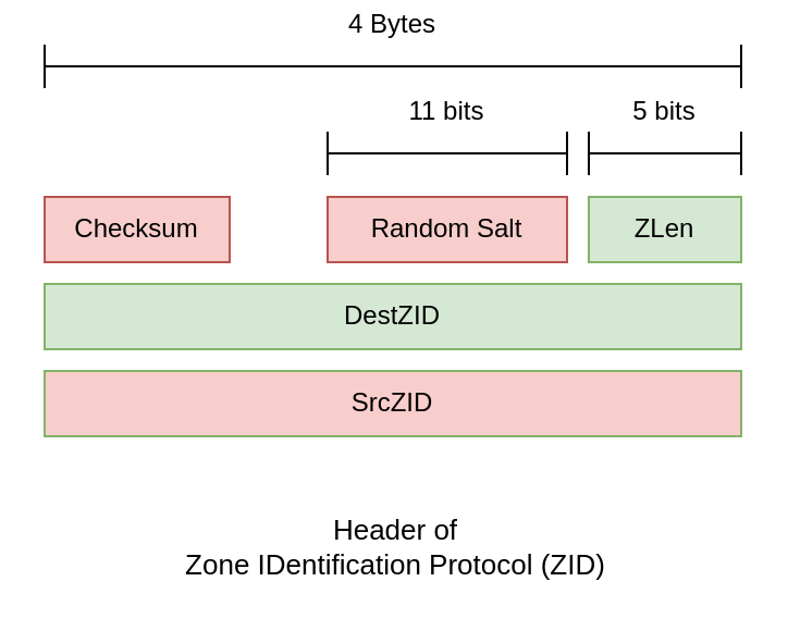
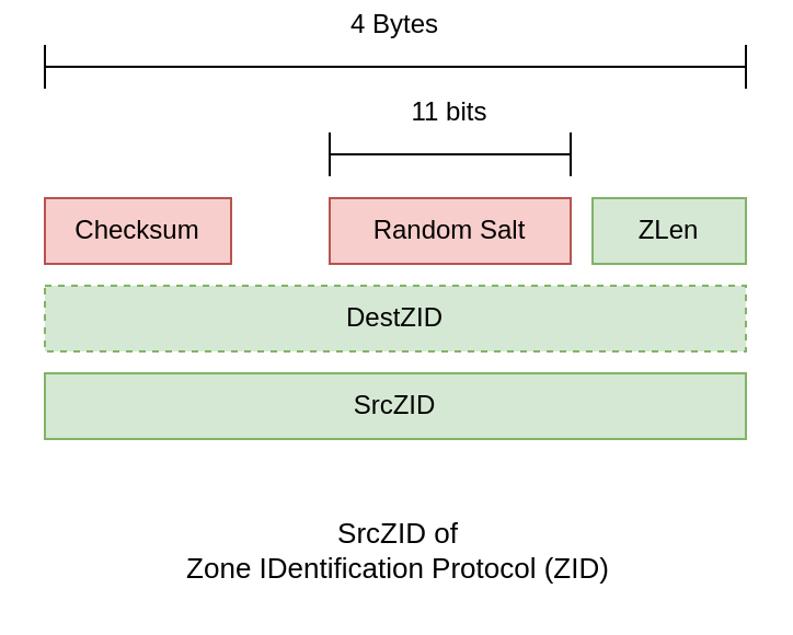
  <mxCell id="0" />
  <mxCell id="1" parent="0" />
  <mxCell id="2" value="4 Bytes" style="shape=crossbar;whiteSpace=wrap;html=1;rounded=1;verticalAlign=bottom;labelPosition=center;verticalLabelPosition=top;align=center;" parent="1" vertex="1"><mxGeometry x="20" y="20" width="320" height="20" as="geometry" /></mxCell>
  <mxCell id="3" value="Checksum" style="rounded=0;whiteSpace=wrap;html=1;fillColor=#f8cecc;strokeColor=#b85450;" parent="1" vertex="1"><mxGeometry x="20" y="90" width="85" height="30" as="geometry" /></mxCell>
  <mxCell id="4" value="ZLen" style="rounded=0;whiteSpace=wrap;html=1;fillColor=#d5e8d4;strokeColor=#82b366;" parent="1" vertex="1"><mxGeometry x="270" y="90" width="70" height="30" as="geometry" /></mxCell>
- <mxCell id="5" value="DestZID" style="rounded=0;whiteSpace=wrap;html=1;fillColor=#d5e8d4;strokeColor=#82b366;" parent="1" vertex="1"><mxGeometry x="20" y="130" width="320" height="30" as="geometry" /></mxCell>
- <mxCell id="6" value="SrcZID" style="rounded=0;whiteSpace=wrap;html=1;fillColor=#f8cecc;strokeColor=#82b366;" parent="1" vertex="1"><mxGeometry x="20" y="170" width="320" height="30" as="geometry" /></mxCell>
- <mxCell id="7" value="Header of&lt;br&gt;Zone IDentification Protocol (ZID)" style="text;html=1;align=center;verticalAlign=middle;resizable=0;points=[];autosize=1;fontSize=13;" parent="1" vertex="1"><mxGeometry x="79" y="233" width="203" height="35" as="geometry" /></mxCell>
- <mxCell id="8" value="5 bits" style="shape=crossbar;whiteSpace=wrap;html=1;rounded=1;verticalAlign=bottom;labelPosition=center;verticalLabelPosition=top;align=center;" parent="1" vertex="1"><mxGeometry x="270" y="60" width="70" height="20" as="geometry" /></mxCell>
+ <mxCell id="5" value="DestZID" style="rounded=0;whiteSpace=wrap;html=1;fillColor=#d5e8d4;strokeColor=#82b366;dashed=1;" parent="1" vertex="1"><mxGeometry x="20" y="130" width="320" height="30" as="geometry" /></mxCell>
+ <mxCell id="6" value="SrcZID" style="rounded=0;whiteSpace=wrap;html=1;fillColor=#d5e8d4;strokeColor=#82b366;" parent="1" vertex="1"><mxGeometry x="20" y="170" width="320" height="30" as="geometry" /></mxCell>
+ <mxCell id="7" value="SrcZID of&lt;br&gt;Zone IDentification Protocol (ZID)" style="text;html=1;align=center;verticalAlign=middle;resizable=0;points=[];autosize=1;fontSize=13;" parent="1" vertex="1"><mxGeometry x="79" y="233" width="203" height="35" as="geometry" /></mxCell>
  <mxCell id="9" value="11 bits" style="shape=crossbar;whiteSpace=wrap;html=1;rounded=1;verticalAlign=bottom;labelPosition=center;verticalLabelPosition=top;align=center;" parent="1" vertex="1"><mxGeometry x="150" y="60" width="110" height="20" as="geometry" /></mxCell>
  <mxCell id="10" value="Random Salt" style="rounded=0;whiteSpace=wrap;html=1;fillColor=#f8cecc;strokeColor=#b85450;" parent="1" vertex="1"><mxGeometry x="150" y="90" width="110" height="30" as="geometry" /></mxCell>
